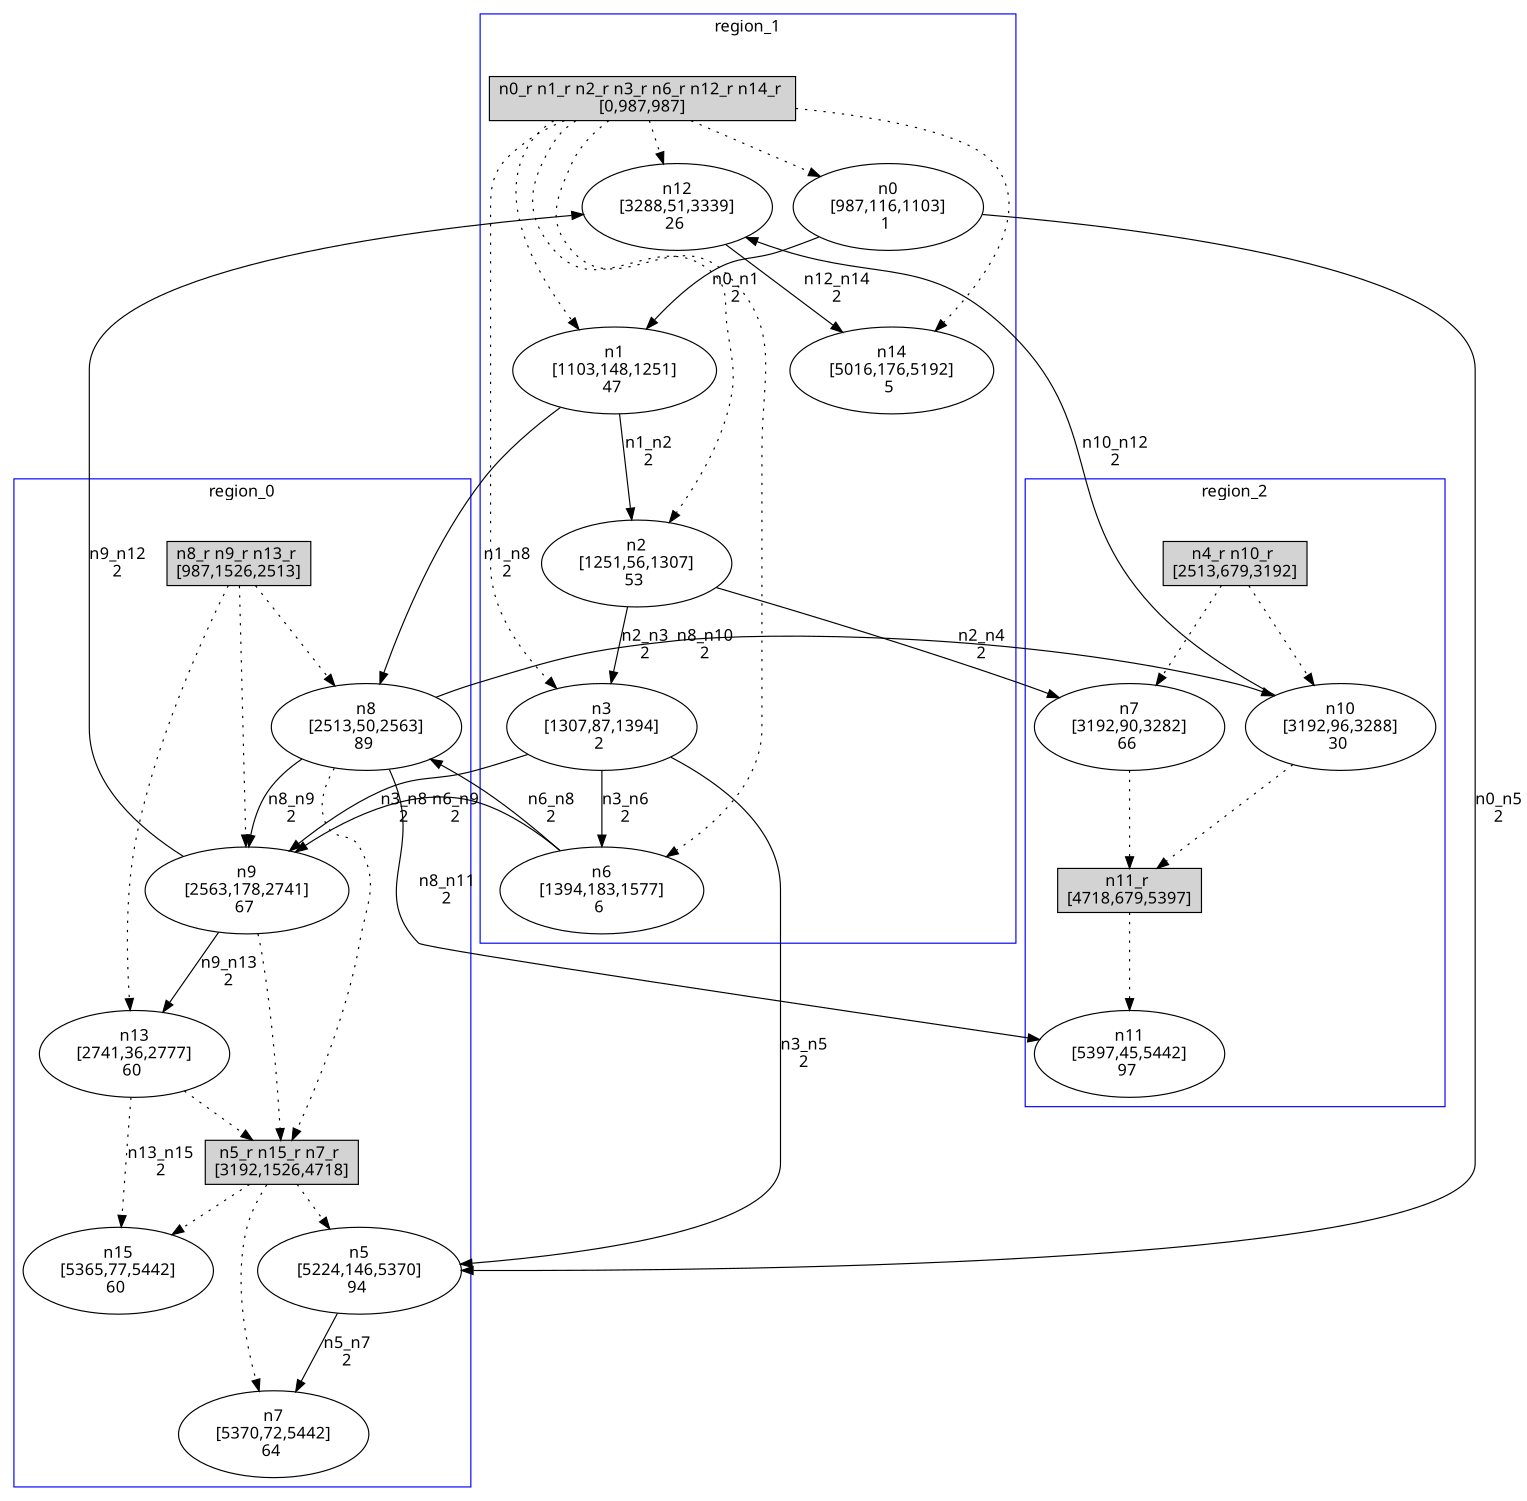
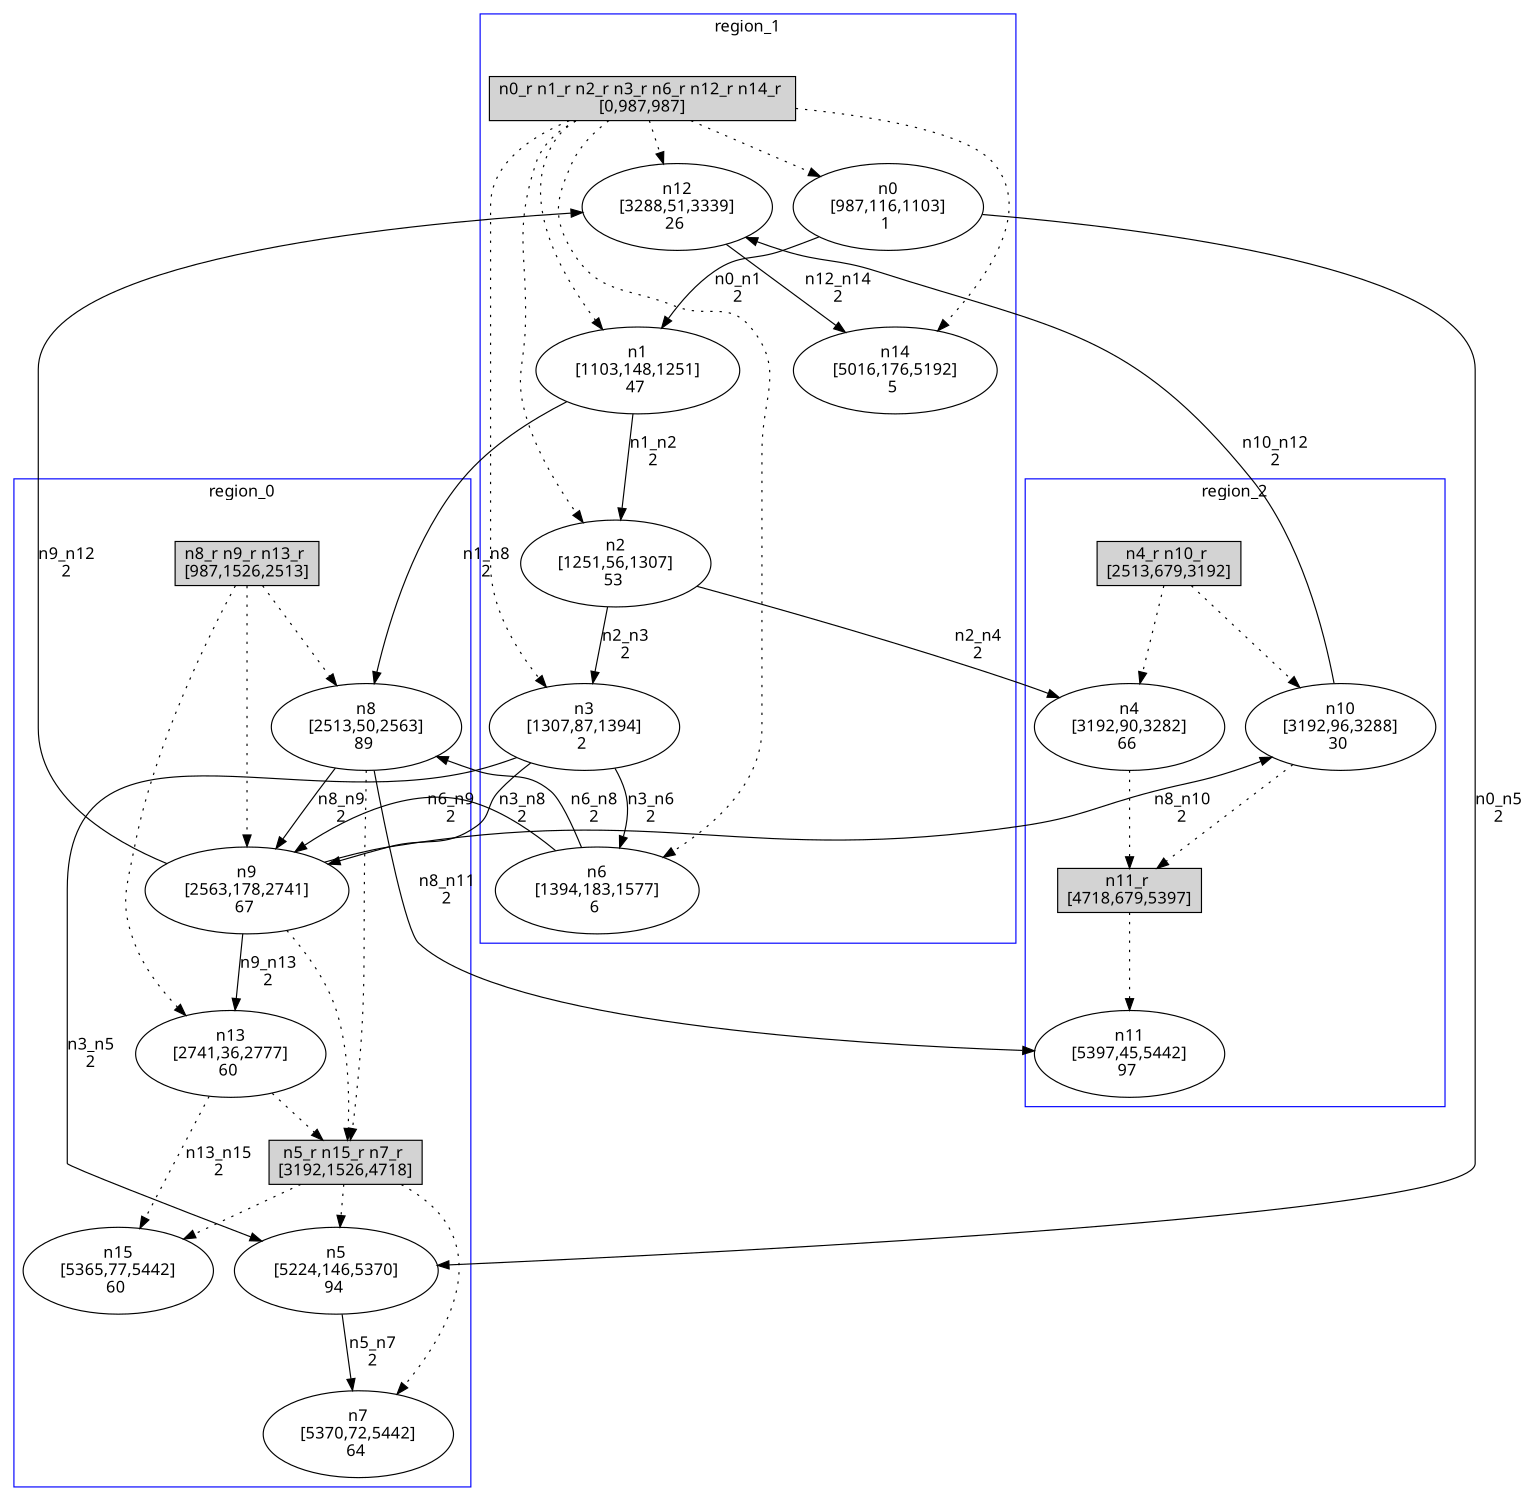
  digraph {
    fontname="Noto Sans"
    node [fontname="Noto Sans"]
    edge [fontname="Noto Sans" style=dotted]
    n1 [label="n8_r n9_r n13_r \n[987,1526,2513]" shape=box style=filled]
    n2 [label="n8\n[2513,50,2563]\n89 "]
    n3 [label="n9\n[2563,178,2741]\n67 "]
    n4 [label="n13\n[2741,36,2777]\n60 "]
    n5 [label="n5_r n15_r n7_r \n[3192,1526,4718]" shape=box style=filled]
    n6 [label="n5\n[5224,146,5370]\n94 "]
    n7 [label="n15\n[5365,77,5442]\n60 "]
    n8 [label="n7\n[5370,72,5442]\n64 "]
    n9 [label="n4_r n10_r \n[2513,679,3192]" shape=box style=filled]
-   n10 [label="n7\n[3192,90,3282]\n66 "]
+   n10 [label="n4\n[3192,90,3282]\n66 "]
    n11 [label="n10\n[3192,96,3288]\n30 "]
    n12 [label="n11_r \n[4718,679,5397]" shape=box style=filled]
    n13 [label="n11\n[5397,45,5442]\n97 "]
    n14 [label="n0_r n1_r n2_r n3_r n6_r n12_r n14_r \n[0,987,987]" shape=box style=filled]
    n15 [label="n0\n[987,116,1103]\n1 "]
    n16 [label="n1\n[1103,148,1251]\n47 "]
    n17 [label="n2\n[1251,56,1307]\n53 "]
    n18 [label="n3\n[1307,87,1394]\n2 "]
    n19 [label="n6\n[1394,183,1577]\n6 "]
    n20 [label="n12\n[3288,51,3339]\n26 "]
    n21 [label="n14\n[5016,176,5192]\n5 "]
    subgraph cluster_1 {
      color=blue
      label=region_0
      stytle=filled
      n1
      n2
      n3
      n4
      n5
      n6
      n7
      n8
    }
    subgraph cluster_2 {
      color=blue
      label=region_2
      stytle=filled
      n9
      n10
      n11
      n12
      n13
    }
    subgraph cluster_3 {
      color=blue
      label=region_1
      stytle=filled
      n14
      n15
      n16
      n17
      n18
      n19
      n20
      n21
    }
    n1 -> n2
    n1 -> n3
    n1 -> n4
    n2 -> n3 [label="n8_n9\n2" style=""]
    n2 -> n5
-   n2 -> n11 [label="n8_n10\n2" style=""]
+   n3 -> n11 [label="n8_n10\n2" style=""]
    n2 -> n13 [label="n8_n11\n2" style=""]
    n3 -> n4 [label="n9_n13\n2" style=""]
    n3 -> n5
    n3 -> n20 [label="n9_n12\n2" style=""]
    n4 -> n5
    n4 -> n7 [label="n13_n15\n2"]
    n5 -> n6
    n5 -> n7
    n5 -> n8
    n6 -> n8 [label="n5_n7\n2" style=""]
    n9 -> n10
    n9 -> n11
    n10 -> n12
    n11 -> n12
    n11 -> n20 [label="n10_n12\n2" style=""]
    n12 -> n13
    n14 -> n15
    n14 -> n16
    n14 -> n17
    n14 -> n18
    n14 -> n19
    n14 -> n20
    n14 -> n21
    n15 -> n6 [label="n0_n5\n2" style=""]
    n15 -> n16 [label="n0_n1\n2" style=""]
    n16 -> n2 [label="n1_n8\n2" style=""]
    n16 -> n17 [label="n1_n2\n2" style=""]
    n17 -> n10 [label="n2_n4\n2" style=""]
    n17 -> n18 [label="n2_n3\n2" style=""]
    n18 -> n3 [label="n3_n8\n2" style=""]
    n18 -> n6 [label="n3_n5\n2" style=""]
    n18 -> n19 [label="n3_n6\n2" style=""]
    n19 -> n2 [label="n6_n8\n2" style=""]
    n19 -> n3 [label="n6_n9\n2" style=""]
    n20 -> n21 [label="n12_n14\n2" style=""]
  }
